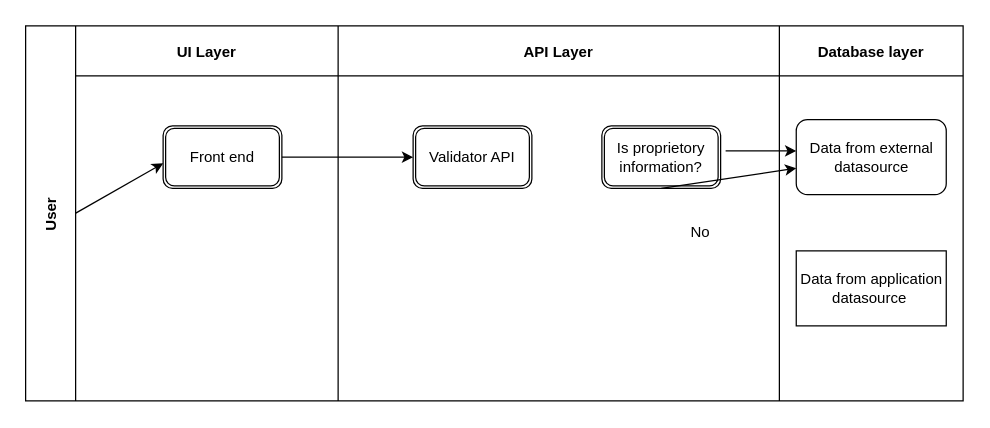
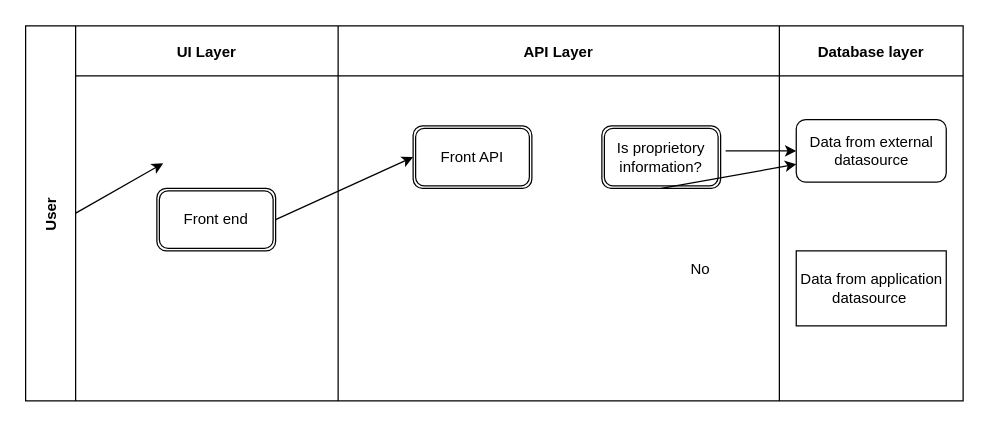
  <mxCell id="0" />
  <mxCell id="1" parent="0" />
  <mxCell id="2" value="" style="shape=table;childLayout=tableLayout;startSize=0;collapsible=0;recursiveResize=0;expand=0;fillColor=none;fontStyle=1" parent="1" vertex="1"><mxGeometry x="20" y="20" width="750" height="300" as="geometry" /></mxCell>
  <mxCell id="3" value="User" style="shape=tableRow;horizontal=0;swimlaneHead=0;swimlaneBody=0;top=0;left=0;bottom=0;right=0;fillColor=none;points=[[0,0.5],[1,0.5]];portConstraint=eastwest;startSize=40;collapsible=0;recursiveResize=0;expand=0;fontStyle=1;" parent="2" vertex="1"><mxGeometry width="750" height="300" as="geometry" /></mxCell>
  <mxCell id="4" value="UI Layer" style="swimlane;swimlaneHead=0;swimlaneBody=0;connectable=0;fillColor=none;startSize=40;collapsible=0;recursiveResize=0;expand=0;fontStyle=1;" parent="3" vertex="1"><mxGeometry x="40" width="210" height="300" as="geometry"><mxRectangle width="210" height="300" as="alternateBounds" /></mxGeometry></mxCell>
- <mxCell id="5" value="Front end" style="shape=ext;double=1;rounded=1;whiteSpace=wrap;html=1;" vertex="1" parent="4"><mxGeometry x="70" y="80" width="95" height="50" as="geometry" /></mxCell>
+ <mxCell id="5" value="Front end" style="shape=ext;double=1;rounded=1;whiteSpace=wrap;html=1;" vertex="1" parent="4"><mxGeometry x="65" y="130" width="95" height="50" as="geometry" /></mxCell>
  <mxCell id="6" value="" style="endArrow=classic;html=1;rounded=0;exitX=0.053;exitY=0.5;exitDx=0;exitDy=0;exitPerimeter=0;" edge="1" parent="4" source="3"><mxGeometry width="50" height="50" relative="1" as="geometry"><mxPoint x="20" y="160" as="sourcePoint" /><mxPoint x="70" y="110" as="targetPoint" /></mxGeometry></mxCell>
  <mxCell id="7" value="API Layer" style="swimlane;swimlaneHead=0;swimlaneBody=0;connectable=0;fillColor=none;startSize=40;collapsible=0;recursiveResize=0;expand=0;fontStyle=1;" parent="3" vertex="1"><mxGeometry x="250" width="353" height="300" as="geometry"><mxRectangle width="353" height="300" as="alternateBounds" /></mxGeometry></mxCell>
- <mxCell id="8" value="Validator API" style="shape=ext;double=1;rounded=1;whiteSpace=wrap;html=1;" vertex="1" parent="7"><mxGeometry x="60" y="80" width="95" height="50" as="geometry" /></mxCell>
+ <mxCell id="8" value="Front API" style="shape=ext;double=1;rounded=1;whiteSpace=wrap;html=1;" vertex="1" parent="7"><mxGeometry x="60" y="80" width="95" height="50" as="geometry" /></mxCell>
  <mxCell id="9" value="Is proprietory information?" style="shape=ext;double=1;rounded=1;whiteSpace=wrap;html=1;" vertex="1" parent="7"><mxGeometry x="211" y="80" width="95" height="50" as="geometry" /></mxCell>
- <mxCell id="10" value="No" style="text;strokeColor=none;align=center;fillColor=none;html=1;verticalAlign=middle;whiteSpace=wrap;rounded=0;" vertex="1" parent="7"><mxGeometry x="260" y="150" width="60" height="30" as="geometry" /></mxCell>
+ <mxCell id="10" value="No" style="text;strokeColor=none;align=center;fillColor=none;html=1;verticalAlign=middle;whiteSpace=wrap;rounded=0;" vertex="1" parent="7"><mxGeometry x="260" y="180" width="60" height="30" as="geometry" /></mxCell>
  <mxCell id="11" value="Database layer" style="swimlane;swimlaneHead=0;swimlaneBody=0;connectable=0;fillColor=none;startSize=40;collapsible=0;recursiveResize=0;expand=0;fontStyle=1;" parent="3" vertex="1"><mxGeometry x="603" width="147" height="300" as="geometry"><mxRectangle width="147" height="300" as="alternateBounds" /></mxGeometry></mxCell>
- <mxCell id="12" value="Data from external datasource" style="rounded=1;whiteSpace=wrap;html=1;" vertex="1" parent="11"><mxGeometry x="13.5" y="75" width="120" height="60" as="geometry" /></mxCell>
+ <mxCell id="12" value="Data from external datasource" style="rounded=1;whiteSpace=wrap;html=1;" vertex="1" parent="11"><mxGeometry x="13.5" y="75" width="120" height="50" as="geometry" /></mxCell>
  <mxCell id="13" value="" style="endArrow=classic;html=1;rounded=0;" edge="1" parent="11"><mxGeometry width="50" height="50" relative="1" as="geometry"><mxPoint x="-43" y="100" as="sourcePoint" /><mxPoint x="13.5" y="100" as="targetPoint" /></mxGeometry></mxCell>
  <mxCell id="14" value="Data from application datasource&amp;nbsp;" style="whiteSpace=wrap;html=1;rounded=0;" vertex="1" parent="11"><mxGeometry x="13.5" y="180" width="120" height="60" as="geometry" /></mxCell>
  <mxCell id="15" value="" style="endArrow=classic;html=1;rounded=0;exitX=1;exitY=0.5;exitDx=0;exitDy=0;entryX=0;entryY=0.5;entryDx=0;entryDy=0;" edge="1" parent="3" source="5" target="8"><mxGeometry width="50" height="50" relative="1" as="geometry"><mxPoint x="260" y="150" as="sourcePoint" /><mxPoint x="310" y="100" as="targetPoint" /></mxGeometry></mxCell>
  <mxCell id="16" value="" style="endArrow=classic;html=1;rounded=0;exitX=0.5;exitY=1;exitDx=0;exitDy=0;" edge="1" parent="3" source="9" target="12"><mxGeometry width="50" height="50" relative="1" as="geometry"><mxPoint x="350" y="200" as="sourcePoint" /><mxPoint x="400" y="150" as="targetPoint" /></mxGeometry></mxCell>
